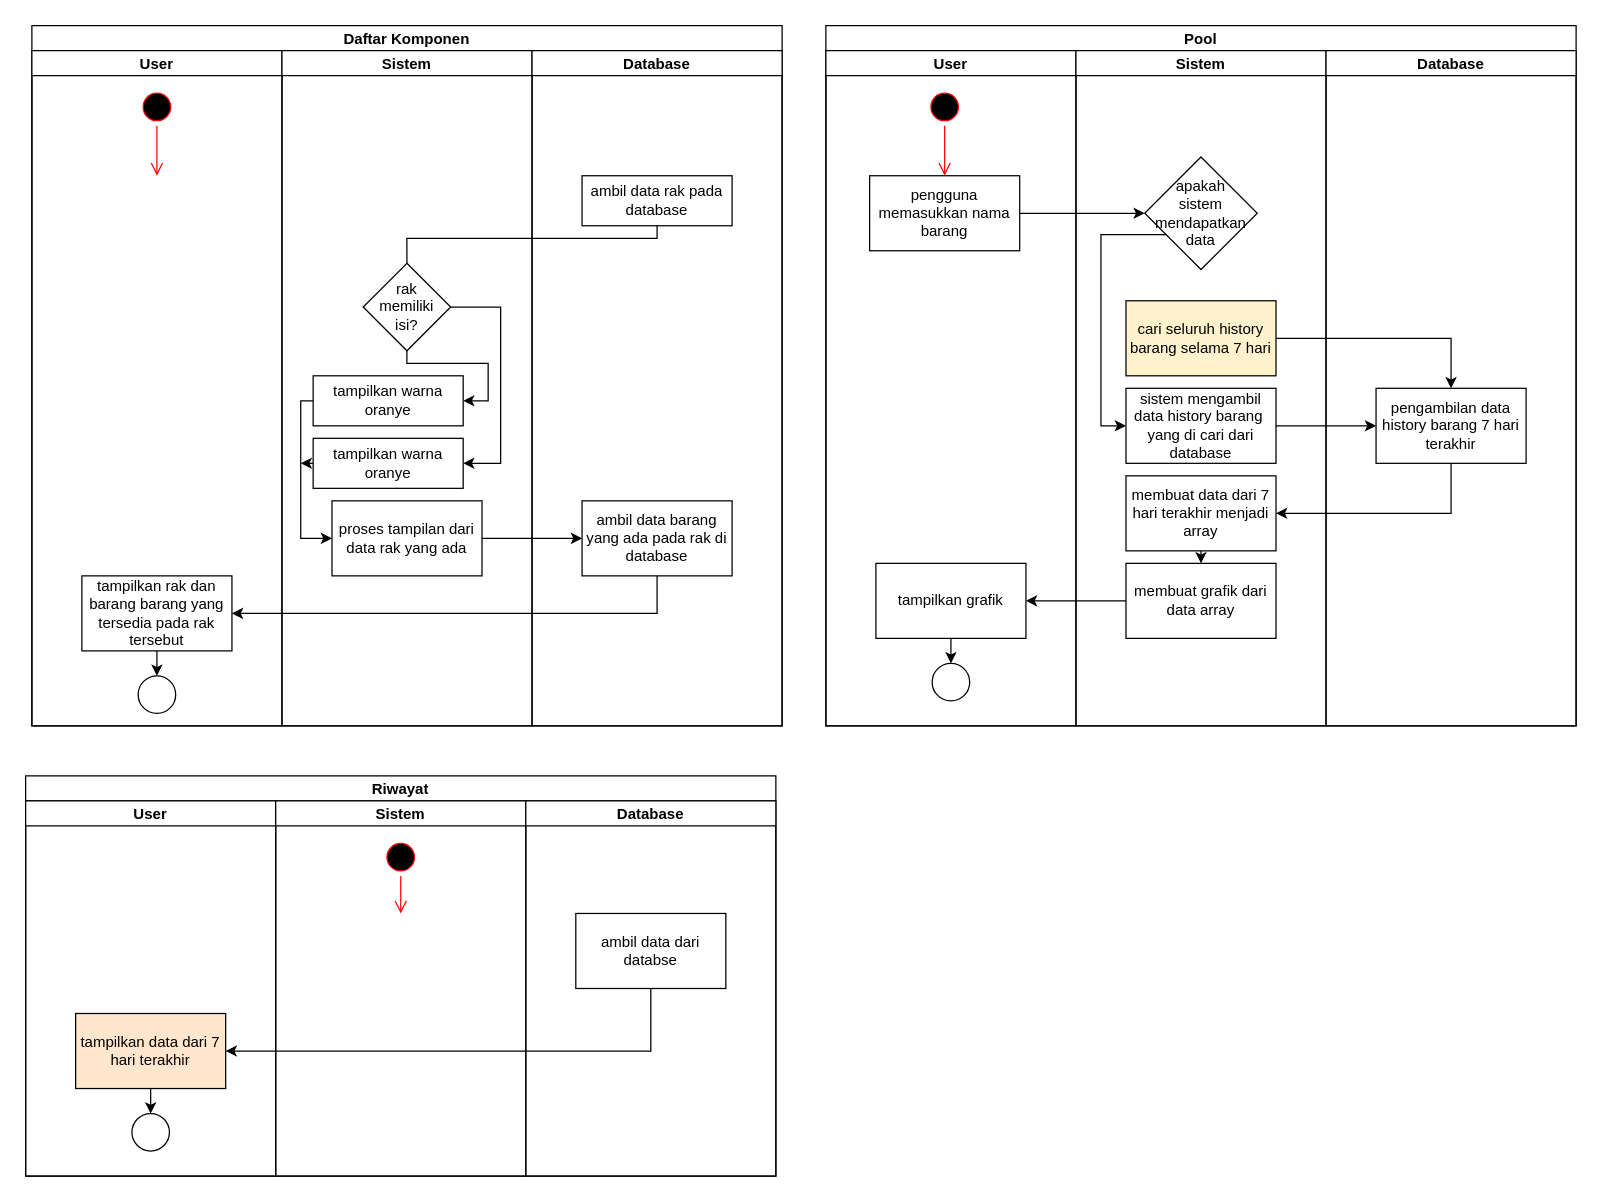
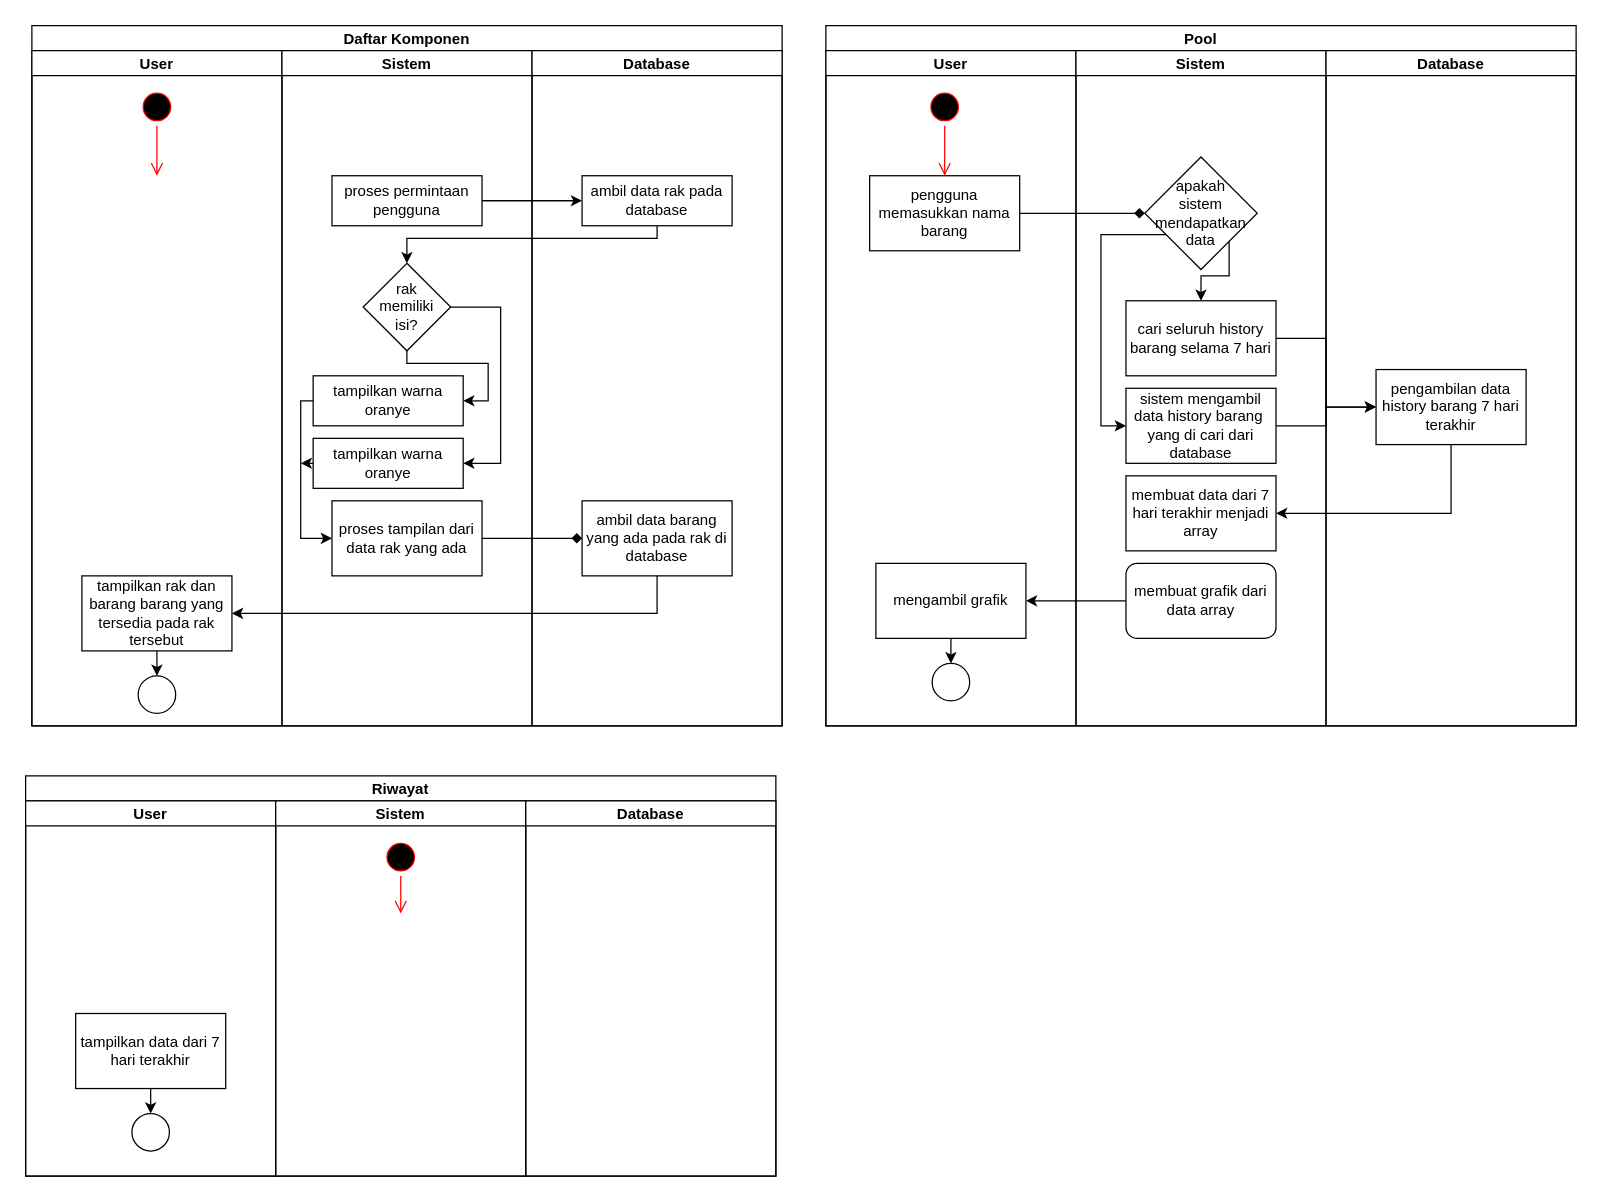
  <mxCell id="0" />
  <mxCell id="1" parent="0" />
  <mxCell id="2" value="Daftar Komponen" style="swimlane;childLayout=stackLayout;resizeParent=1;resizeParentMax=0;startSize=20;" vertex="1" parent="1"><mxGeometry x="25" y="20" width="600" height="560" as="geometry" /></mxCell>
  <mxCell id="3" value="User" style="swimlane;startSize=20;" vertex="1" parent="2"><mxGeometry y="20" width="200" height="540" as="geometry" /></mxCell>
  <mxCell id="4" value="" style="edgeStyle=orthogonalEdgeStyle;html=1;verticalAlign=bottom;endArrow=open;endSize=8;strokeColor=#ff0000;rounded=0;" edge="1" source="5" parent="3"><mxGeometry relative="1" as="geometry"><mxPoint x="100" y="100" as="targetPoint" /></mxGeometry></mxCell>
  <mxCell id="5" value="" style="ellipse;html=1;shape=startState;fillColor=#000000;strokeColor=#ff0000;" vertex="1" parent="3"><mxGeometry x="85" y="30" width="30" height="30" as="geometry" /></mxCell>
  <mxCell id="6" style="edgeStyle=orthogonalEdgeStyle;rounded=0;orthogonalLoop=1;jettySize=auto;html=1;exitX=0.5;exitY=1;exitDx=0;exitDy=0;entryX=0.5;entryY=0;entryDx=0;entryDy=0;" edge="1" parent="3" source="7" target="8"><mxGeometry relative="1" as="geometry" /></mxCell>
  <mxCell id="7" value="tampilkan rak dan barang barang yang tersedia pada rak tersebut" style="rounded=0;whiteSpace=wrap;html=1;sketch=0;" vertex="1" parent="3"><mxGeometry x="40" y="420" width="120" height="60" as="geometry" /></mxCell>
  <mxCell id="8" value="" style="ellipse;whiteSpace=wrap;html=1;aspect=fixed;rounded=0;sketch=0;" vertex="1" parent="3"><mxGeometry x="85" y="500" width="30" height="30" as="geometry" /></mxCell>
  <mxCell id="9" value="Sistem" style="swimlane;startSize=20;" vertex="1" parent="2"><mxGeometry x="200" y="20" width="200" height="540" as="geometry" /></mxCell>
+ <mxCell id="10" value="proses permintaan pengguna" style="rounded=0;whiteSpace=wrap;html=1;" vertex="1" parent="9"><mxGeometry x="40" y="100" width="120" height="40" as="geometry" /></mxCell>
  <mxCell id="11" value="proses tampilan dari data rak yang ada" style="rounded=0;whiteSpace=wrap;html=1;" vertex="1" parent="9"><mxGeometry x="40" y="360" width="120" height="60" as="geometry" /></mxCell>
  <mxCell id="12" style="edgeStyle=orthogonalEdgeStyle;rounded=0;orthogonalLoop=1;jettySize=auto;html=1;exitX=0.5;exitY=1;exitDx=0;exitDy=0;entryX=1;entryY=0.5;entryDx=0;entryDy=0;" edge="1" parent="9" source="14" target="16"><mxGeometry relative="1" as="geometry"><Array as="points"><mxPoint x="99.94" y="250" /><mxPoint x="164.94" y="250" /><mxPoint x="164.94" y="280" /></Array></mxGeometry></mxCell>
  <mxCell id="13" style="edgeStyle=orthogonalEdgeStyle;rounded=0;orthogonalLoop=1;jettySize=auto;html=1;exitX=1;exitY=0.5;exitDx=0;exitDy=0;entryX=1;entryY=0.5;entryDx=0;entryDy=0;" edge="1" parent="9" source="14" target="17"><mxGeometry relative="1" as="geometry"><Array as="points"><mxPoint x="174.94" y="205" /><mxPoint x="174.94" y="330" /></Array></mxGeometry></mxCell>
  <mxCell id="14" value="rak memiliki isi?" style="rhombus;whiteSpace=wrap;html=1;rounded=0;sketch=0;spacing=5;" vertex="1" parent="9"><mxGeometry x="64.94" y="170" width="70" height="70" as="geometry" /></mxCell>
  <mxCell id="15" style="edgeStyle=orthogonalEdgeStyle;rounded=0;orthogonalLoop=1;jettySize=auto;html=1;exitX=0;exitY=0.5;exitDx=0;exitDy=0;entryX=0;entryY=0.5;entryDx=0;entryDy=0;" edge="1" parent="9" source="16" target="11"><mxGeometry relative="1" as="geometry"><Array as="points"><mxPoint x="15" y="280" /><mxPoint x="15" y="390" /></Array></mxGeometry></mxCell>
  <mxCell id="16" value="tampilkan warna oranye" style="rounded=0;whiteSpace=wrap;html=1;" vertex="1" parent="9"><mxGeometry x="24.94" y="260" width="120" height="40" as="geometry" /></mxCell>
  <mxCell id="17" value="tampilkan warna oranye" style="rounded=0;whiteSpace=wrap;html=1;" vertex="1" parent="9"><mxGeometry x="24.94" y="310" width="120" height="40" as="geometry" /></mxCell>
  <mxCell id="18" value="Database" style="swimlane;startSize=20;" vertex="1" parent="2"><mxGeometry x="400" y="20" width="200" height="540" as="geometry" /></mxCell>
  <mxCell id="19" value="ambil data rak pada database" style="rounded=0;whiteSpace=wrap;html=1;" vertex="1" parent="18"><mxGeometry x="40" y="100" width="120" height="40" as="geometry" /></mxCell>
  <mxCell id="20" value="ambil data barang yang ada pada rak di database" style="rounded=0;whiteSpace=wrap;html=1;sketch=0;" vertex="1" parent="18"><mxGeometry x="40" y="360" width="120" height="60" as="geometry" /></mxCell>
- <mxCell id="22" style="edgeStyle=orthogonalEdgeStyle;rounded=0;orthogonalLoop=1;jettySize=auto;html=1;exitX=0.5;exitY=1;exitDx=0;exitDy=0;entryX=0.5;entryY=0;entryDx=0;entryDy=0;endArrow=none;" edge="1" parent="2" source="19" target="14"><mxGeometry relative="1" as="geometry"><Array as="points"><mxPoint x="500" y="170" /><mxPoint x="300" y="170" /></Array></mxGeometry></mxCell>
- <mxCell id="23" style="edgeStyle=orthogonalEdgeStyle;rounded=0;orthogonalLoop=1;jettySize=auto;html=1;exitX=1;exitY=0.5;exitDx=0;exitDy=0;entryX=0;entryY=0.5;entryDx=0;entryDy=0;" edge="1" parent="2" source="11" target="20"><mxGeometry relative="1" as="geometry" /></mxCell>
+ <mxCell id="21" style="edgeStyle=orthogonalEdgeStyle;rounded=0;orthogonalLoop=1;jettySize=auto;html=1;exitX=1;exitY=0.5;exitDx=0;exitDy=0;entryX=0;entryY=0.5;entryDx=0;entryDy=0;" edge="1" parent="2" source="10" target="19"><mxGeometry relative="1" as="geometry" /></mxCell>
+ <mxCell id="22" style="edgeStyle=orthogonalEdgeStyle;rounded=0;orthogonalLoop=1;jettySize=auto;html=1;exitX=0.5;exitY=1;exitDx=0;exitDy=0;entryX=0.5;entryY=0;entryDx=0;entryDy=0;" edge="1" parent="2" source="19" target="14"><mxGeometry relative="1" as="geometry"><Array as="points"><mxPoint x="500" y="170" /><mxPoint x="300" y="170" /></Array></mxGeometry></mxCell>
+ <mxCell id="23" style="edgeStyle=orthogonalEdgeStyle;rounded=0;orthogonalLoop=1;jettySize=auto;html=1;exitX=1;exitY=0.5;exitDx=0;exitDy=0;entryX=0;entryY=0.5;entryDx=0;entryDy=0;endArrow=diamond;" edge="1" parent="2" source="11" target="20"><mxGeometry relative="1" as="geometry" /></mxCell>
  <mxCell id="24" style="edgeStyle=orthogonalEdgeStyle;rounded=0;orthogonalLoop=1;jettySize=auto;html=1;exitX=0.5;exitY=1;exitDx=0;exitDy=0;entryX=1;entryY=0.5;entryDx=0;entryDy=0;" edge="1" parent="2" source="20" target="7"><mxGeometry relative="1" as="geometry" /></mxCell>
  <mxCell id="25" style="edgeStyle=orthogonalEdgeStyle;rounded=0;orthogonalLoop=1;jettySize=auto;html=1;exitX=0;exitY=0.5;exitDx=0;exitDy=0;" edge="1" parent="1" source="17"><mxGeometry relative="1" as="geometry"><mxPoint x="240" y="369.471" as="targetPoint" /></mxGeometry></mxCell>
  <mxCell id="26" value="Pool" style="swimlane;childLayout=stackLayout;resizeParent=1;resizeParentMax=0;startSize=20;rounded=0;sketch=0;" vertex="1" parent="1"><mxGeometry x="660" y="20" width="600" height="560" as="geometry" /></mxCell>
  <mxCell id="27" value="User" style="swimlane;startSize=20;rounded=0;sketch=0;" vertex="1" parent="26"><mxGeometry y="20" width="200" height="540" as="geometry" /></mxCell>
  <mxCell id="28" value="" style="edgeStyle=orthogonalEdgeStyle;html=1;verticalAlign=bottom;endArrow=open;endSize=8;strokeColor=#ff0000;rounded=0;" edge="1" parent="27" source="29"><mxGeometry relative="1" as="geometry"><mxPoint x="95" y="100.0" as="targetPoint" /></mxGeometry></mxCell>
  <mxCell id="29" value="" style="ellipse;html=1;shape=startState;fillColor=#000000;strokeColor=#ff0000;" vertex="1" parent="27"><mxGeometry x="80" y="30" width="30" height="30" as="geometry" /></mxCell>
  <mxCell id="30" value="pengguna memasukkan nama barang" style="rounded=0;whiteSpace=wrap;html=1;sketch=0;" vertex="1" parent="27"><mxGeometry x="35" y="100" width="120" height="60" as="geometry" /></mxCell>
  <mxCell id="31" style="edgeStyle=orthogonalEdgeStyle;rounded=0;orthogonalLoop=1;jettySize=auto;html=1;exitX=0.5;exitY=1;exitDx=0;exitDy=0;entryX=0.5;entryY=0;entryDx=0;entryDy=0;" edge="1" parent="27" source="32" target="33"><mxGeometry relative="1" as="geometry" /></mxCell>
- <mxCell id="32" value="tampilkan grafik" style="rounded=0;whiteSpace=wrap;html=1;sketch=0;" vertex="1" parent="27"><mxGeometry x="40" y="410" width="120" height="60" as="geometry" /></mxCell>
+ <mxCell id="32" value="mengambil grafik" style="rounded=0;whiteSpace=wrap;html=1;sketch=0;" vertex="1" parent="27"><mxGeometry x="40" y="410" width="120" height="60" as="geometry" /></mxCell>
  <mxCell id="33" value="" style="ellipse;whiteSpace=wrap;html=1;aspect=fixed;rounded=0;sketch=0;" vertex="1" parent="27"><mxGeometry x="85" y="490" width="30" height="30" as="geometry" /></mxCell>
  <mxCell id="34" value="Sistem" style="swimlane;startSize=20;rounded=0;sketch=0;" vertex="1" parent="26"><mxGeometry x="200" y="20" width="200" height="540" as="geometry" /></mxCell>
  <mxCell id="35" value="sistem mengambil data history barang&amp;nbsp; yang di cari dari database" style="rounded=0;whiteSpace=wrap;html=1;sketch=0;" vertex="1" parent="34"><mxGeometry x="40" y="270" width="120" height="60" as="geometry" /></mxCell>
- <mxCell id="36" style="edgeStyle=orthogonalEdgeStyle;rounded=0;orthogonalLoop=1;jettySize=auto;html=1;exitX=0.5;exitY=1;exitDx=0;exitDy=0;entryX=0.5;entryY=0;entryDx=0;entryDy=0;" edge="1" parent="34" source="37" target="38"><mxGeometry relative="1" as="geometry" /></mxCell>
  <mxCell id="37" value="membuat data dari 7 hari terakhir menjadi array" style="rounded=0;whiteSpace=wrap;html=1;sketch=0;" vertex="1" parent="34"><mxGeometry x="40" y="340" width="120" height="60" as="geometry" /></mxCell>
- <mxCell id="38" value="membuat grafik dari data array" style="rounded=0;whiteSpace=wrap;html=1;sketch=0;" vertex="1" parent="34"><mxGeometry x="40" y="410" width="120" height="60" as="geometry" /></mxCell>
+ <mxCell id="38" value="membuat grafik dari data array" style="whiteSpace=wrap;html=1;sketch=0;rounded=1;" vertex="1" parent="34"><mxGeometry x="40" y="410" width="120" height="60" as="geometry" /></mxCell>
  <mxCell id="39" style="edgeStyle=orthogonalEdgeStyle;rounded=0;orthogonalLoop=1;jettySize=auto;html=1;exitX=0;exitY=1;exitDx=0;exitDy=0;entryX=0;entryY=0.5;entryDx=0;entryDy=0;" edge="1" parent="34" source="41" target="35"><mxGeometry relative="1" as="geometry"><Array as="points"><mxPoint x="77" y="147" /><mxPoint x="20" y="147" /><mxPoint x="20" y="300" /></Array></mxGeometry></mxCell>
+ <mxCell id="40" style="edgeStyle=orthogonalEdgeStyle;rounded=0;orthogonalLoop=1;jettySize=auto;html=1;exitX=1;exitY=1;exitDx=0;exitDy=0;entryX=0.5;entryY=0;entryDx=0;entryDy=0;" edge="1" parent="34" source="41" target="42"><mxGeometry relative="1" as="geometry"><Array as="points"><mxPoint x="123" y="180" /><mxPoint x="100" y="180" /></Array></mxGeometry></mxCell>
  <mxCell id="41" value="apakah sistem mendapatkan data" style="rhombus;whiteSpace=wrap;html=1;rounded=0;sketch=0;spacing=8;" vertex="1" parent="34"><mxGeometry x="55" y="85" width="90" height="90" as="geometry" /></mxCell>
- <mxCell id="42" value="cari seluruh history barang selama 7 hari" style="rounded=0;whiteSpace=wrap;html=1;sketch=0;fillColor=#fff2cc;" vertex="1" parent="34"><mxGeometry x="40" y="200" width="120" height="60" as="geometry" /></mxCell>
+ <mxCell id="42" value="cari seluruh history barang selama 7 hari" style="rounded=0;whiteSpace=wrap;html=1;sketch=0;" vertex="1" parent="34"><mxGeometry x="40" y="200" width="120" height="60" as="geometry" /></mxCell>
  <mxCell id="43" value="Database" style="swimlane;startSize=20;rounded=0;sketch=0;" vertex="1" parent="26"><mxGeometry x="400" y="20" width="200" height="540" as="geometry" /></mxCell>
- <mxCell id="44" value="pengambilan data history barang 7 hari terakhir" style="rounded=0;whiteSpace=wrap;html=1;sketch=0;" vertex="1" parent="43"><mxGeometry x="40" y="270" width="120" height="60" as="geometry" /></mxCell>
+ <mxCell id="44" value="pengambilan data history barang 7 hari terakhir" style="rounded=0;whiteSpace=wrap;html=1;sketch=0;" vertex="1" parent="43"><mxGeometry x="40" y="255" width="120" height="60" as="geometry" /></mxCell>
  <mxCell id="45" style="edgeStyle=orthogonalEdgeStyle;rounded=0;orthogonalLoop=1;jettySize=auto;html=1;exitX=1;exitY=0.5;exitDx=0;exitDy=0;entryX=0;entryY=0.5;entryDx=0;entryDy=0;" edge="1" parent="26" source="35" target="44"><mxGeometry relative="1" as="geometry" /></mxCell>
  <mxCell id="46" style="edgeStyle=orthogonalEdgeStyle;rounded=0;orthogonalLoop=1;jettySize=auto;html=1;exitX=0.5;exitY=1;exitDx=0;exitDy=0;entryX=1;entryY=0.5;entryDx=0;entryDy=0;" edge="1" parent="26" source="44" target="37"><mxGeometry relative="1" as="geometry" /></mxCell>
  <mxCell id="47" style="edgeStyle=orthogonalEdgeStyle;rounded=0;orthogonalLoop=1;jettySize=auto;html=1;exitX=0;exitY=0.5;exitDx=0;exitDy=0;entryX=1;entryY=0.5;entryDx=0;entryDy=0;" edge="1" parent="26" source="38" target="32"><mxGeometry relative="1" as="geometry" /></mxCell>
  <mxCell id="48" style="edgeStyle=orthogonalEdgeStyle;rounded=0;orthogonalLoop=1;jettySize=auto;html=1;exitX=1;exitY=0.5;exitDx=0;exitDy=0;" edge="1" parent="26" source="42" target="44"><mxGeometry relative="1" as="geometry" /></mxCell>
- <mxCell id="49" style="edgeStyle=orthogonalEdgeStyle;rounded=0;orthogonalLoop=1;jettySize=auto;html=1;exitX=1;exitY=0.5;exitDx=0;exitDy=0;entryX=0;entryY=0.5;entryDx=0;entryDy=0;" edge="1" parent="26" source="30" target="41"><mxGeometry relative="1" as="geometry" /></mxCell>
+ <mxCell id="49" style="edgeStyle=orthogonalEdgeStyle;rounded=0;orthogonalLoop=1;jettySize=auto;html=1;exitX=1;exitY=0.5;exitDx=0;exitDy=0;entryX=0;entryY=0.5;entryDx=0;entryDy=0;endArrow=diamond;" edge="1" parent="26" source="30" target="41"><mxGeometry relative="1" as="geometry" /></mxCell>
  <mxCell id="50" value="Riwayat" style="swimlane;childLayout=stackLayout;resizeParent=1;resizeParentMax=0;startSize=20;rounded=0;sketch=0;" vertex="1" parent="1"><mxGeometry x="20" y="620" width="600" height="320" as="geometry" /></mxCell>
  <mxCell id="51" value="User" style="swimlane;startSize=20;rounded=0;sketch=0;" vertex="1" parent="50"><mxGeometry y="20" width="200" height="300" as="geometry" /></mxCell>
  <mxCell id="52" style="edgeStyle=orthogonalEdgeStyle;rounded=0;orthogonalLoop=1;jettySize=auto;html=1;exitX=0.5;exitY=1;exitDx=0;exitDy=0;entryX=0.5;entryY=0;entryDx=0;entryDy=0;" edge="1" parent="51" source="53" target="54"><mxGeometry relative="1" as="geometry" /></mxCell>
- <mxCell id="53" value="tampilkan data dari 7 hari terakhir" style="rounded=0;whiteSpace=wrap;html=1;sketch=0;fillColor=#ffe6cc;" vertex="1" parent="51"><mxGeometry x="40" y="170" width="120" height="60" as="geometry" /></mxCell>
+ <mxCell id="53" value="tampilkan data dari 7 hari terakhir" style="rounded=0;whiteSpace=wrap;html=1;sketch=0;" vertex="1" parent="51"><mxGeometry x="40" y="170" width="120" height="60" as="geometry" /></mxCell>
  <mxCell id="54" value="" style="ellipse;whiteSpace=wrap;html=1;aspect=fixed;rounded=0;sketch=0;" vertex="1" parent="51"><mxGeometry x="85" y="250" width="30" height="30" as="geometry" /></mxCell>
  <mxCell id="55" value="Sistem" style="swimlane;startSize=20;rounded=0;sketch=0;" vertex="1" parent="50"><mxGeometry x="200" y="20" width="200" height="300" as="geometry" /></mxCell>
  <mxCell id="56" value="" style="ellipse;html=1;shape=startState;fillColor=#000000;strokeColor=#ff0000;rounded=0;sketch=0;" vertex="1" parent="55"><mxGeometry x="85" y="30" width="30" height="30" as="geometry" /></mxCell>
  <mxCell id="57" value="" style="edgeStyle=orthogonalEdgeStyle;html=1;verticalAlign=bottom;endArrow=open;endSize=8;strokeColor=#ff0000;rounded=0;" edge="1" source="56" parent="55"><mxGeometry relative="1" as="geometry"><mxPoint x="100" y="90" as="targetPoint" /></mxGeometry></mxCell>
  <mxCell id="58" value="Database" style="swimlane;startSize=20;rounded=0;sketch=0;" vertex="1" parent="50"><mxGeometry x="400" y="20" width="200" height="300" as="geometry" /></mxCell>
- <mxCell id="59" value="ambil data dari databse" style="rounded=0;whiteSpace=wrap;html=1;sketch=0;" vertex="1" parent="58"><mxGeometry x="40" y="90" width="120" height="60" as="geometry" /></mxCell>
- <mxCell id="60" style="edgeStyle=orthogonalEdgeStyle;rounded=0;orthogonalLoop=1;jettySize=auto;html=1;exitX=0.5;exitY=1;exitDx=0;exitDy=0;entryX=1;entryY=0.5;entryDx=0;entryDy=0;" edge="1" parent="50" source="59" target="53"><mxGeometry relative="1" as="geometry" /></mxCell>
